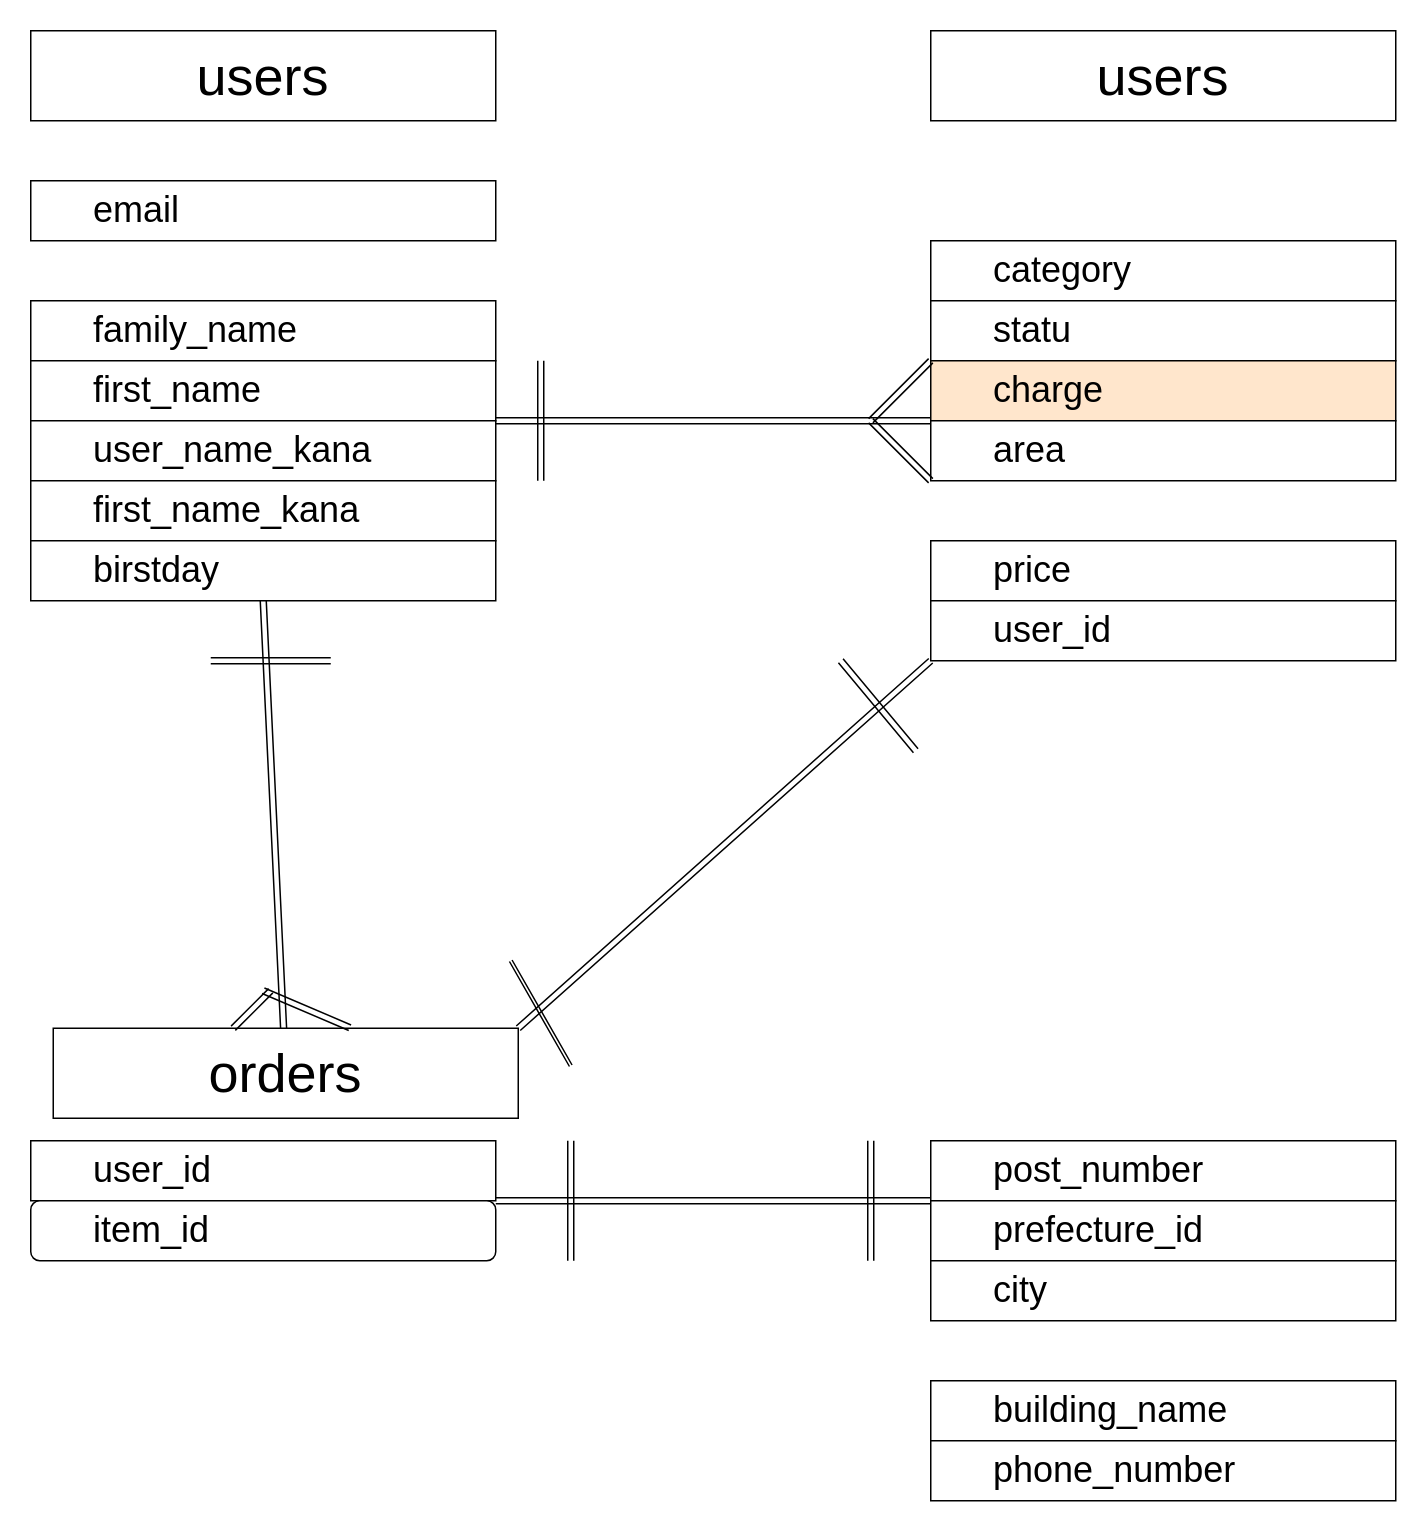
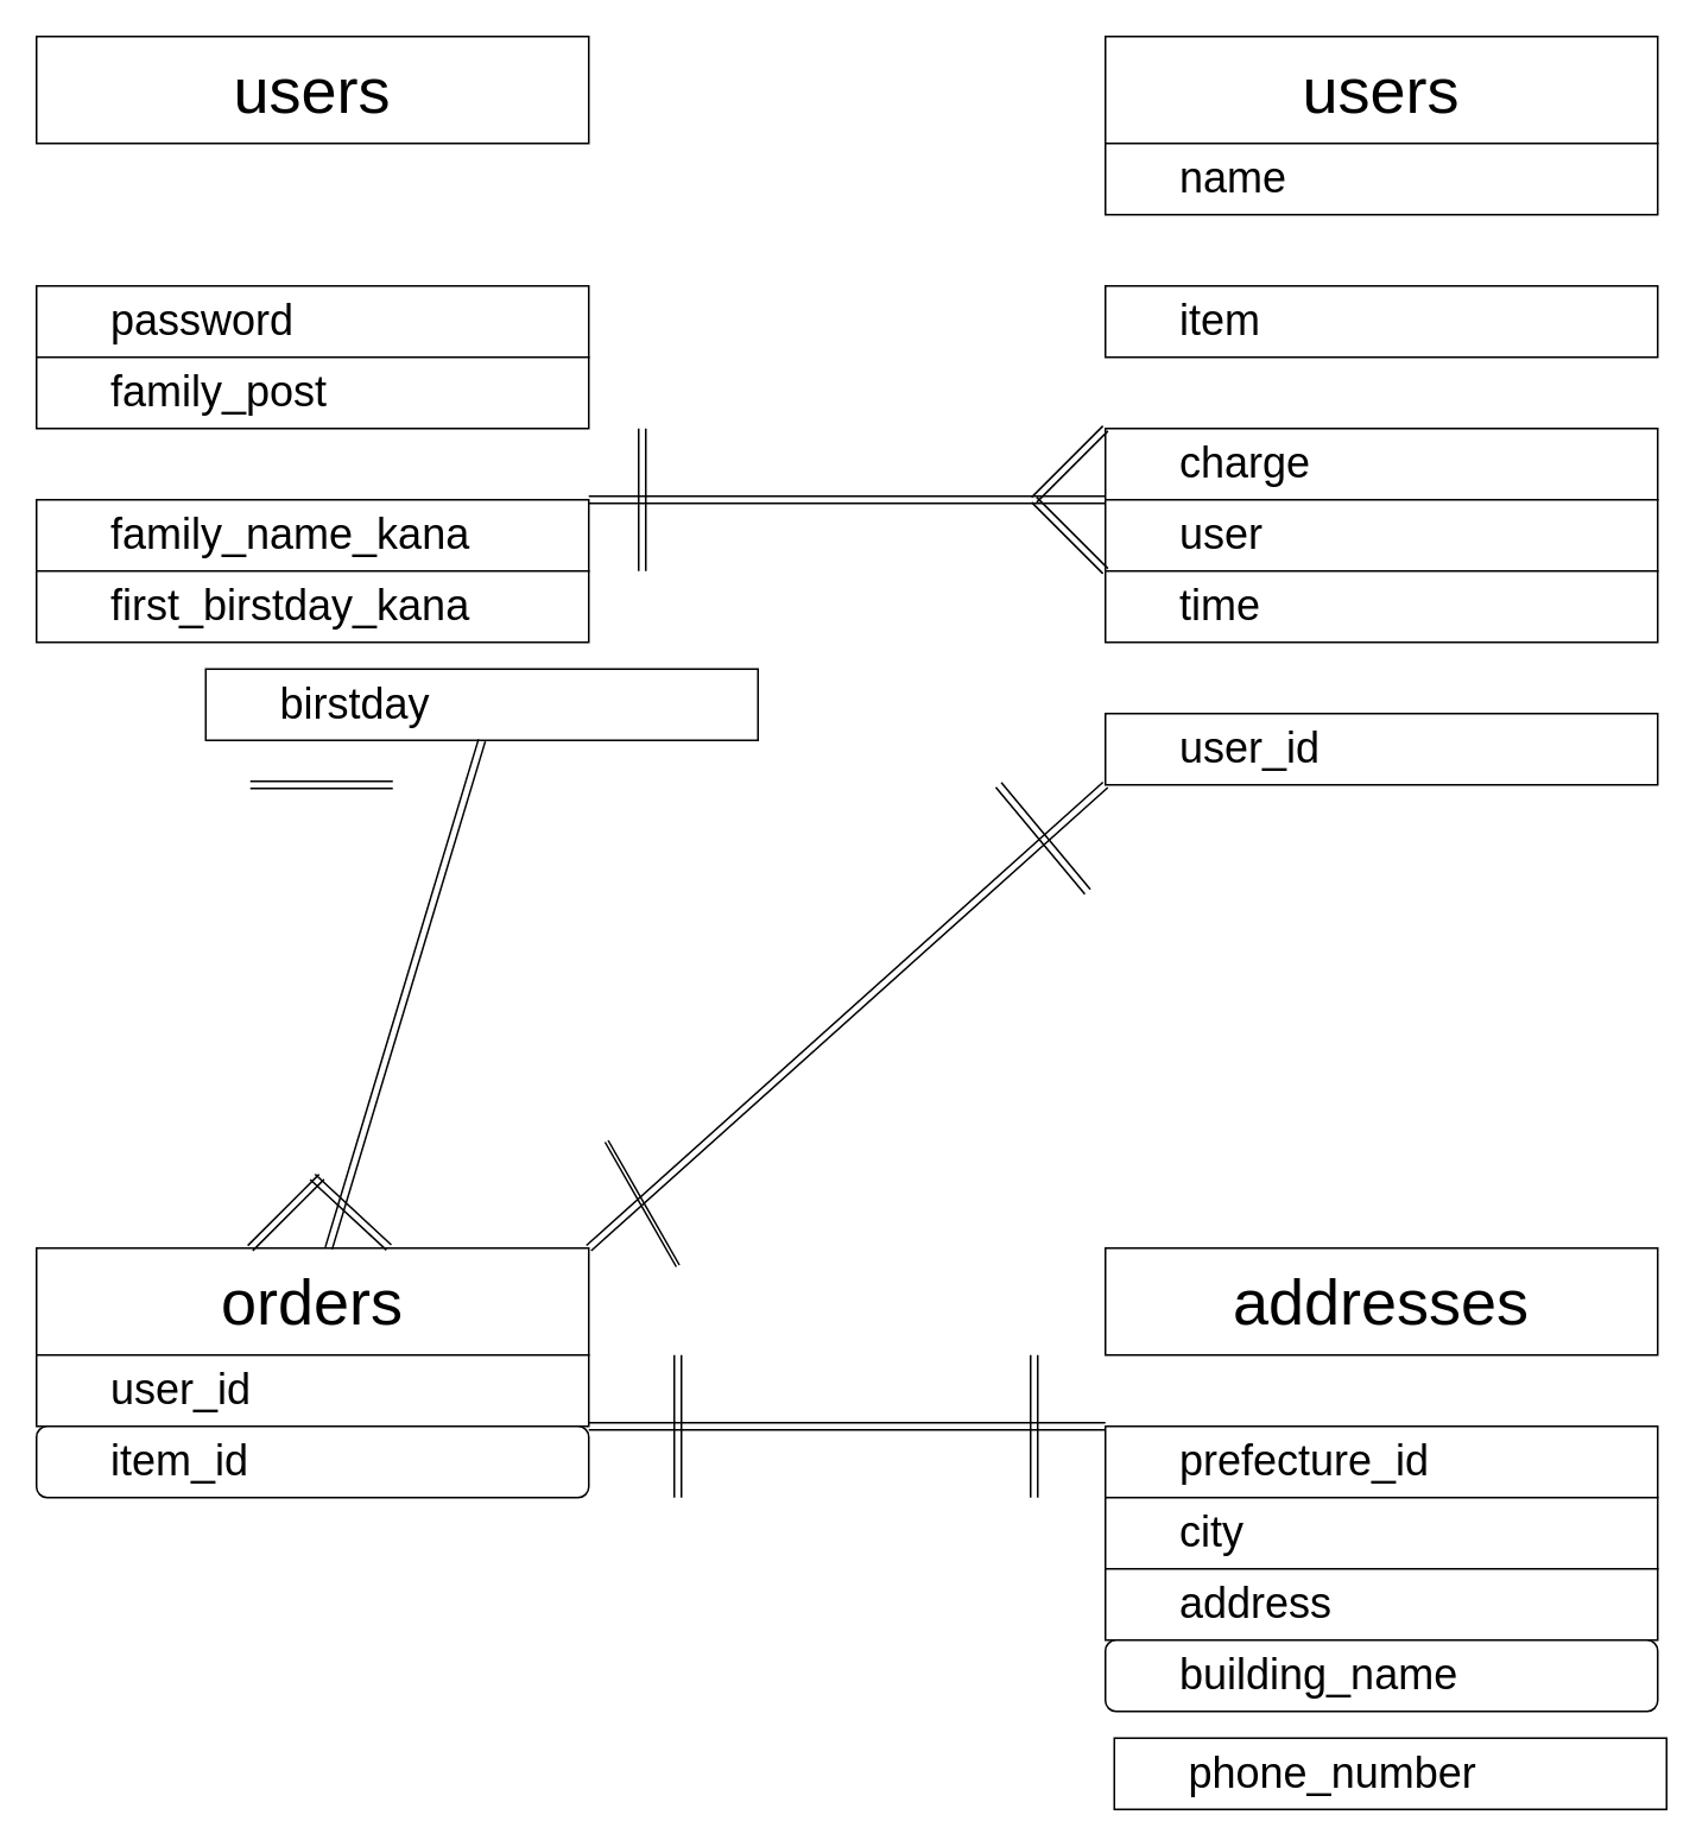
  <mxCell id="0" />
  <mxCell id="1" parent="0" />
  <mxCell id="2" value="&lt;font style=&quot;font-size: 36px&quot;&gt;users&lt;/font&gt;" style="rounded=0;whiteSpace=wrap;html=1;" parent="1" vertex="1"><mxGeometry x="20" y="20" width="310" height="60" as="geometry" /></mxCell>
- <mxCell id="3" value="&lt;blockquote style=&quot;margin: 0 0 0 40px ; border: none ; padding: 0px&quot;&gt;&lt;span style=&quot;font-size: 24px&quot;&gt;email&lt;/span&gt;&lt;/blockquote&gt;" style="rounded=0;whiteSpace=wrap;html=1;align=left;" parent="1" vertex="1"><mxGeometry x="20" y="120" width="310" height="40" as="geometry" /></mxCell>
- <mxCell id="5" value="&lt;blockquote style=&quot;margin: 0 0 0 40px ; border: none ; padding: 0px&quot;&gt;&lt;span style=&quot;font-size: 24px&quot;&gt;family_name&lt;/span&gt;&lt;/blockquote&gt;" style="rounded=0;whiteSpace=wrap;html=1;align=left;" parent="1" vertex="1"><mxGeometry x="20" y="200" width="310" height="40" as="geometry" /></mxCell>
- <mxCell id="6" value="&lt;blockquote style=&quot;margin: 0 0 0 40px ; border: none ; padding: 0px&quot;&gt;&lt;span style=&quot;font-size: 24px&quot;&gt;first_name&lt;/span&gt;&lt;/blockquote&gt;" style="rounded=0;whiteSpace=wrap;html=1;align=left;" parent="1" vertex="1"><mxGeometry x="20" y="240" width="310" height="40" as="geometry" /></mxCell>
- <mxCell id="7" value="&lt;blockquote style=&quot;margin: 0 0 0 40px ; border: none ; padding: 0px&quot;&gt;&lt;span style=&quot;font-size: 24px&quot;&gt;user_name_kana&lt;/span&gt;&lt;br&gt;&lt;/blockquote&gt;" style="rounded=0;whiteSpace=wrap;html=1;align=left;" parent="1" vertex="1"><mxGeometry x="20" y="280" width="310" height="40" as="geometry" /></mxCell>
- <mxCell id="8" value="&lt;blockquote style=&quot;margin: 0 0 0 40px ; border: none ; padding: 0px&quot;&gt;&lt;span style=&quot;font-size: 24px&quot;&gt;first_name_kana&lt;/span&gt;&lt;br&gt;&lt;/blockquote&gt;" style="rounded=0;whiteSpace=wrap;html=1;align=left;" parent="1" vertex="1"><mxGeometry x="20" y="320" width="310" height="40" as="geometry" /></mxCell>
- <mxCell id="9" value="&lt;blockquote style=&quot;margin: 0 0 0 40px ; border: none ; padding: 0px&quot;&gt;&lt;span style=&quot;font-size: 24px&quot;&gt;birstday&lt;/span&gt;&lt;/blockquote&gt;" style="rounded=0;whiteSpace=wrap;html=1;align=left;" parent="1" vertex="1"><mxGeometry x="20" y="360" width="310" height="40" as="geometry" /></mxCell>
+ <mxCell id="4" value="&lt;blockquote style=&quot;margin: 0 0 0 40px ; border: none ; padding: 0px&quot;&gt;&lt;span style=&quot;font-size: 24px&quot;&gt;password&lt;/span&gt;&lt;/blockquote&gt;" style="rounded=0;whiteSpace=wrap;html=1;align=left;" parent="1" vertex="1"><mxGeometry x="20" y="160" width="310" height="40" as="geometry" /></mxCell>
+ <mxCell id="5" value="&lt;blockquote style=&quot;margin: 0 0 0 40px ; border: none ; padding: 0px&quot;&gt;&lt;span style=&quot;font-size: 24px&quot;&gt;family_post&lt;/span&gt;&lt;/blockquote&gt;" style="rounded=0;whiteSpace=wrap;html=1;align=left;" parent="1" vertex="1"><mxGeometry x="20" y="200" width="310" height="40" as="geometry" /></mxCell>
+ <mxCell id="7" value="&lt;blockquote style=&quot;margin: 0 0 0 40px ; border: none ; padding: 0px&quot;&gt;&lt;span style=&quot;font-size: 24px&quot;&gt;family_name_kana&lt;/span&gt;&lt;br&gt;&lt;/blockquote&gt;" style="rounded=0;whiteSpace=wrap;html=1;align=left;" parent="1" vertex="1"><mxGeometry x="20" y="280" width="310" height="40" as="geometry" /></mxCell>
+ <mxCell id="8" value="&lt;blockquote style=&quot;margin: 0 0 0 40px ; border: none ; padding: 0px&quot;&gt;&lt;span style=&quot;font-size: 24px&quot;&gt;first_birstday_kana&lt;/span&gt;&lt;br&gt;&lt;/blockquote&gt;" style="rounded=0;whiteSpace=wrap;html=1;align=left;" parent="1" vertex="1"><mxGeometry x="20" y="320" width="310" height="40" as="geometry" /></mxCell>
+ <mxCell id="9" value="&lt;blockquote style=&quot;margin: 0 0 0 40px ; border: none ; padding: 0px&quot;&gt;&lt;span style=&quot;font-size: 24px&quot;&gt;birstday&lt;/span&gt;&lt;/blockquote&gt;" style="rounded=0;whiteSpace=wrap;html=1;align=left;" parent="1" vertex="1"><mxGeometry x="115" y="375" width="310" height="40" as="geometry" /></mxCell>
  <mxCell id="10" value="&lt;font style=&quot;font-size: 36px&quot;&gt;users&lt;/font&gt;" style="rounded=0;whiteSpace=wrap;html=1;" parent="1" vertex="1"><mxGeometry x="620" y="20" width="310" height="60" as="geometry" /></mxCell>
- <mxCell id="11" value="&lt;span style=&quot;font-size: 36px&quot;&gt;orders&lt;/span&gt;" style="rounded=0;whiteSpace=wrap;html=1;" parent="1" vertex="1"><mxGeometry x="35" y="685" width="310" height="60" as="geometry" /></mxCell>
- <mxCell id="13" value="&lt;blockquote style=&quot;margin: 0 0 0 40px ; border: none ; padding: 0px&quot;&gt;&lt;span style=&quot;font-size: 24px&quot;&gt;category&lt;/span&gt;&lt;/blockquote&gt;" style="rounded=0;whiteSpace=wrap;html=1;align=left;" parent="1" vertex="1"><mxGeometry x="620" y="160" width="310" height="40" as="geometry" /></mxCell>
- <mxCell id="14" value="&lt;blockquote style=&quot;margin: 0 0 0 40px ; border: none ; padding: 0px&quot;&gt;&lt;span style=&quot;font-size: 24px&quot;&gt;statu&lt;/span&gt;&lt;/blockquote&gt;" style="rounded=0;whiteSpace=wrap;html=1;align=left;" parent="1" vertex="1"><mxGeometry x="620" y="200" width="310" height="40" as="geometry" /></mxCell>
- <mxCell id="15" value="&lt;blockquote style=&quot;margin: 0 0 0 40px ; border: none ; padding: 0px&quot;&gt;&lt;span style=&quot;font-size: 24px&quot;&gt;charge&lt;/span&gt;&lt;/blockquote&gt;" style="rounded=0;whiteSpace=wrap;html=1;align=left;fillColor=#ffe6cc;" parent="1" vertex="1"><mxGeometry x="620" y="240" width="310" height="40" as="geometry" /></mxCell>
- <mxCell id="16" value="&lt;blockquote style=&quot;margin: 0 0 0 40px ; border: none ; padding: 0px&quot;&gt;&lt;span style=&quot;font-size: 24px&quot;&gt;area&lt;/span&gt;&lt;/blockquote&gt;" style="rounded=0;whiteSpace=wrap;html=1;align=left;" parent="1" vertex="1"><mxGeometry x="620" y="280" width="310" height="40" as="geometry" /></mxCell>
- <mxCell id="18" value="&lt;blockquote style=&quot;margin: 0 0 0 40px ; border: none ; padding: 0px&quot;&gt;&lt;span style=&quot;font-size: 24px&quot;&gt;price&lt;/span&gt;&lt;/blockquote&gt;" style="rounded=0;whiteSpace=wrap;html=1;align=left;" parent="1" vertex="1"><mxGeometry x="620" y="360" width="310" height="40" as="geometry" /></mxCell>
+ <mxCell id="11" value="&lt;span style=&quot;font-size: 36px&quot;&gt;orders&lt;/span&gt;" style="rounded=0;whiteSpace=wrap;html=1;" parent="1" vertex="1"><mxGeometry x="20" y="700" width="310" height="60" as="geometry" /></mxCell>
+ <mxCell id="12" value="&lt;blockquote style=&quot;margin: 0 0 0 40px ; border: none ; padding: 0px&quot;&gt;&lt;span style=&quot;font-size: 24px&quot;&gt;name&lt;/span&gt;&lt;/blockquote&gt;" style="rounded=0;whiteSpace=wrap;html=1;align=left;" parent="1" vertex="1"><mxGeometry x="620" y="80" width="310" height="40" as="geometry" /></mxCell>
+ <mxCell id="13" value="&lt;blockquote style=&quot;margin: 0 0 0 40px ; border: none ; padding: 0px&quot;&gt;&lt;span style=&quot;font-size: 24px&quot;&gt;item&lt;/span&gt;&lt;/blockquote&gt;" style="rounded=0;whiteSpace=wrap;html=1;align=left;" parent="1" vertex="1"><mxGeometry x="620" y="160" width="310" height="40" as="geometry" /></mxCell>
+ <mxCell id="15" value="&lt;blockquote style=&quot;margin: 0 0 0 40px ; border: none ; padding: 0px&quot;&gt;&lt;span style=&quot;font-size: 24px&quot;&gt;charge&lt;/span&gt;&lt;/blockquote&gt;" style="rounded=0;whiteSpace=wrap;html=1;align=left;" parent="1" vertex="1"><mxGeometry x="620" y="240" width="310" height="40" as="geometry" /></mxCell>
+ <mxCell id="16" value="&lt;blockquote style=&quot;margin: 0 0 0 40px ; border: none ; padding: 0px&quot;&gt;&lt;span style=&quot;font-size: 24px&quot;&gt;user&lt;/span&gt;&lt;/blockquote&gt;" style="rounded=0;whiteSpace=wrap;html=1;align=left;" parent="1" vertex="1"><mxGeometry x="620" y="280" width="310" height="40" as="geometry" /></mxCell>
+ <mxCell id="17" value="&lt;blockquote style=&quot;margin: 0 0 0 40px ; border: none ; padding: 0px&quot;&gt;&lt;span style=&quot;font-size: 24px&quot;&gt;time&lt;/span&gt;&lt;/blockquote&gt;" style="rounded=0;whiteSpace=wrap;html=1;align=left;" parent="1" vertex="1"><mxGeometry x="620" y="320" width="310" height="40" as="geometry" /></mxCell>
  <mxCell id="19" value="&lt;blockquote style=&quot;margin: 0 0 0 40px ; border: none ; padding: 0px&quot;&gt;&lt;span style=&quot;font-size: 24px&quot;&gt;user_id&lt;/span&gt;&lt;/blockquote&gt;" style="rounded=0;whiteSpace=wrap;html=1;align=left;" parent="1" vertex="1"><mxGeometry x="620" y="400" width="310" height="40" as="geometry" /></mxCell>
- <mxCell id="21" value="&lt;blockquote style=&quot;margin: 0 0 0 40px ; border: none ; padding: 0px&quot;&gt;&lt;span style=&quot;font-size: 24px&quot;&gt;post_number&lt;/span&gt;&lt;/blockquote&gt;" style="rounded=0;whiteSpace=wrap;html=1;align=left;" parent="1" vertex="1"><mxGeometry x="620" y="760" width="310" height="40" as="geometry" /></mxCell>
+ <mxCell id="20" value="&lt;span style=&quot;font-size: 36px&quot;&gt;addresses&lt;/span&gt;" style="rounded=0;whiteSpace=wrap;html=1;" parent="1" vertex="1"><mxGeometry x="620" y="700" width="310" height="60" as="geometry" /></mxCell>
  <mxCell id="22" value="&lt;blockquote style=&quot;margin: 0 0 0 40px ; border: none ; padding: 0px&quot;&gt;&lt;span style=&quot;font-size: 24px&quot;&gt;prefecture_id&lt;/span&gt;&lt;/blockquote&gt;" style="rounded=0;whiteSpace=wrap;html=1;align=left;" parent="1" vertex="1"><mxGeometry x="620" y="800" width="310" height="40" as="geometry" /></mxCell>
  <mxCell id="23" value="&lt;blockquote style=&quot;margin: 0 0 0 40px ; border: none ; padding: 0px&quot;&gt;&lt;span style=&quot;font-size: 24px&quot;&gt;city&lt;/span&gt;&lt;/blockquote&gt;" style="rounded=0;whiteSpace=wrap;html=1;align=left;" parent="1" vertex="1"><mxGeometry x="620" y="840" width="310" height="40" as="geometry" /></mxCell>
- <mxCell id="25" value="&lt;blockquote style=&quot;margin: 0 0 0 40px ; border: none ; padding: 0px&quot;&gt;&lt;span style=&quot;font-size: 24px&quot;&gt;building_name&lt;/span&gt;&lt;/blockquote&gt;" style="rounded=0;whiteSpace=wrap;html=1;align=left;" parent="1" vertex="1"><mxGeometry x="620" y="920" width="310" height="40" as="geometry" /></mxCell>
- <mxCell id="26" value="&lt;blockquote style=&quot;margin: 0 0 0 40px ; border: none ; padding: 0px&quot;&gt;&lt;span style=&quot;font-size: 24px&quot;&gt;phone_number&lt;/span&gt;&lt;/blockquote&gt;" style="rounded=0;whiteSpace=wrap;html=1;align=left;" parent="1" vertex="1"><mxGeometry x="620" y="960" width="310" height="40" as="geometry" /></mxCell>
+ <mxCell id="24" value="&lt;blockquote style=&quot;margin: 0 0 0 40px ; border: none ; padding: 0px&quot;&gt;&lt;span style=&quot;font-size: 24px&quot;&gt;address&lt;/span&gt;&lt;/blockquote&gt;" style="rounded=0;whiteSpace=wrap;html=1;align=left;" parent="1" vertex="1"><mxGeometry x="620" y="880" width="310" height="40" as="geometry" /></mxCell>
+ <mxCell id="25" value="&lt;blockquote style=&quot;margin: 0 0 0 40px ; border: none ; padding: 0px&quot;&gt;&lt;span style=&quot;font-size: 24px&quot;&gt;building_name&lt;/span&gt;&lt;/blockquote&gt;" style="whiteSpace=wrap;html=1;align=left;rounded=1;" parent="1" vertex="1"><mxGeometry x="620" y="920" width="310" height="40" as="geometry" /></mxCell>
+ <mxCell id="26" value="&lt;blockquote style=&quot;margin: 0 0 0 40px ; border: none ; padding: 0px&quot;&gt;&lt;span style=&quot;font-size: 24px&quot;&gt;phone_number&lt;/span&gt;&lt;/blockquote&gt;" style="rounded=0;whiteSpace=wrap;html=1;align=left;" parent="1" vertex="1"><mxGeometry x="625" y="975" width="310" height="40" as="geometry" /></mxCell>
  <mxCell id="27" value="&lt;blockquote style=&quot;margin: 0 0 0 40px ; border: none ; padding: 0px&quot;&gt;&lt;span style=&quot;font-size: 24px&quot;&gt;user_id&lt;/span&gt;&lt;/blockquote&gt;" style="rounded=0;whiteSpace=wrap;html=1;align=left;" parent="1" vertex="1"><mxGeometry x="20" y="760" width="310" height="40" as="geometry" /></mxCell>
  <mxCell id="28" value="&lt;blockquote style=&quot;margin: 0 0 0 40px ; border: none ; padding: 0px&quot;&gt;&lt;span style=&quot;font-size: 24px&quot;&gt;item_id&lt;/span&gt;&lt;/blockquote&gt;" style="whiteSpace=wrap;html=1;align=left;rounded=1;" parent="1" vertex="1"><mxGeometry x="20" y="800" width="310" height="40" as="geometry" /></mxCell>
  <mxCell id="29" value="" style="shape=link;html=1;exitX=1;exitY=0;exitDx=0;exitDy=0;entryX=0;entryY=0;entryDx=0;entryDy=0;" parent="1" source="7" target="16" edge="1"><mxGeometry width="100" relative="1" as="geometry"><mxPoint x="570" y="580" as="sourcePoint" /><mxPoint x="670" y="580" as="targetPoint" /></mxGeometry></mxCell>
  <mxCell id="30" value="" style="shape=link;html=1;exitX=0;exitY=1;exitDx=0;exitDy=0;" parent="1" source="16" edge="1"><mxGeometry width="100" relative="1" as="geometry"><mxPoint x="470" y="580" as="sourcePoint" /><mxPoint x="580" y="280" as="targetPoint" /></mxGeometry></mxCell>
  <mxCell id="31" value="" style="shape=link;html=1;exitX=0;exitY=0;exitDx=0;exitDy=0;" parent="1" source="15" edge="1"><mxGeometry width="100" relative="1" as="geometry"><mxPoint x="630" y="330" as="sourcePoint" /><mxPoint x="580" y="280" as="targetPoint" /></mxGeometry></mxCell>
  <mxCell id="32" value="" style="shape=link;html=1;" parent="1" edge="1"><mxGeometry width="100" relative="1" as="geometry"><mxPoint x="360" y="240" as="sourcePoint" /><mxPoint x="360" y="320" as="targetPoint" /></mxGeometry></mxCell>
  <mxCell id="33" value="" style="shape=link;html=1;entryX=0.5;entryY=1;entryDx=0;entryDy=0;" parent="1" source="11" target="9" edge="1"><mxGeometry width="100" relative="1" as="geometry"><mxPoint x="154" y="690" as="sourcePoint" /><mxPoint x="175" y="480" as="targetPoint" /></mxGeometry></mxCell>
  <mxCell id="34" value="" style="shape=link;html=1;" parent="1" edge="1"><mxGeometry width="100" relative="1" as="geometry"><mxPoint x="220" y="440" as="sourcePoint" /><mxPoint x="140" y="440" as="targetPoint" /></mxGeometry></mxCell>
  <mxCell id="35" value="" style="shape=link;html=1;entryX=0.387;entryY=0;entryDx=0;entryDy=0;entryPerimeter=0;" parent="1" target="11" edge="1"><mxGeometry width="100" relative="1" as="geometry"><mxPoint x="180" y="660" as="sourcePoint" /><mxPoint x="150" y="530" as="targetPoint" /></mxGeometry></mxCell>
  <mxCell id="36" value="" style="shape=link;html=1;entryX=0.638;entryY=-0.006;entryDx=0;entryDy=0;entryPerimeter=0;" parent="1" target="11" edge="1"><mxGeometry width="100" relative="1" as="geometry"><mxPoint x="175" y="660" as="sourcePoint" /><mxPoint x="149.97" y="710" as="targetPoint" /></mxGeometry></mxCell>
  <mxCell id="37" value="" style="shape=link;html=1;entryX=0;entryY=0;entryDx=0;entryDy=0;exitX=1;exitY=1;exitDx=0;exitDy=0;" parent="1" source="27" target="22" edge="1"><mxGeometry width="100" relative="1" as="geometry"><mxPoint x="330" y="880" as="sourcePoint" /><mxPoint x="410" y="580" as="targetPoint" /></mxGeometry></mxCell>
  <mxCell id="38" value="" style="shape=link;html=1;" parent="1" edge="1"><mxGeometry width="100" relative="1" as="geometry"><mxPoint x="380" y="760" as="sourcePoint" /><mxPoint x="380" y="840" as="targetPoint" /></mxGeometry></mxCell>
  <mxCell id="39" value="" style="shape=link;html=1;" parent="1" edge="1"><mxGeometry width="100" relative="1" as="geometry"><mxPoint x="580" y="760" as="sourcePoint" /><mxPoint x="580" y="840" as="targetPoint" /></mxGeometry></mxCell>
  <mxCell id="40" value="" style="shape=link;html=1;exitX=1;exitY=0;exitDx=0;exitDy=0;entryX=0;entryY=1;entryDx=0;entryDy=0;" parent="1" source="11" edge="1" target="19"><mxGeometry width="100" relative="1" as="geometry"><mxPoint x="450" y="590" as="sourcePoint" /><mxPoint x="620" y="520" as="targetPoint" /></mxGeometry></mxCell>
  <mxCell id="41" value="" style="shape=link;html=1;" parent="1" edge="1"><mxGeometry width="100" relative="1" as="geometry"><mxPoint x="560" y="440" as="sourcePoint" /><mxPoint x="610" y="500" as="targetPoint" /></mxGeometry></mxCell>
  <mxCell id="42" value="" style="shape=link;html=1;width=-2;" parent="1" edge="1"><mxGeometry width="100" relative="1" as="geometry"><mxPoint x="340" y="640" as="sourcePoint" /><mxPoint x="380" y="710" as="targetPoint" /></mxGeometry></mxCell>
